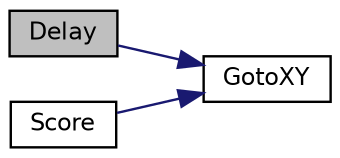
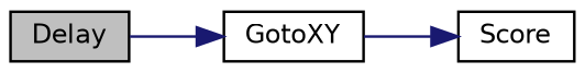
  digraph {
    rankdir=LR
    node [color=black fillcolor=white fontname=Helvetica fontsize=10 shape=record style=filled]
    edge [color=midnightblue fontname=Helvetica fontsize=10 labelfontname=Helvetica labelfontsize=10 style=solid]
    n1 [fillcolor=grey75 fontcolor=black height=0.2 label=Delay width=0.4]
    n2 [height=0.2 label=GotoXY width=0.4]
    n3 [height=0.2 label=Score width=0.4]
    n1 -> n2
-   n3 -> n2
+   n2 -> n3
  }
